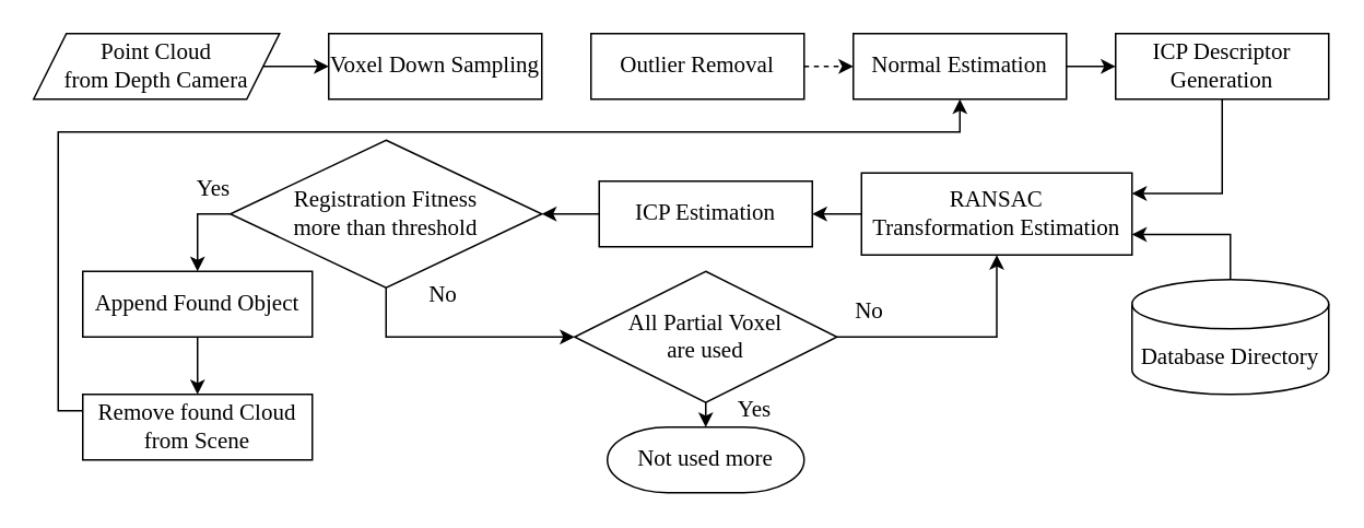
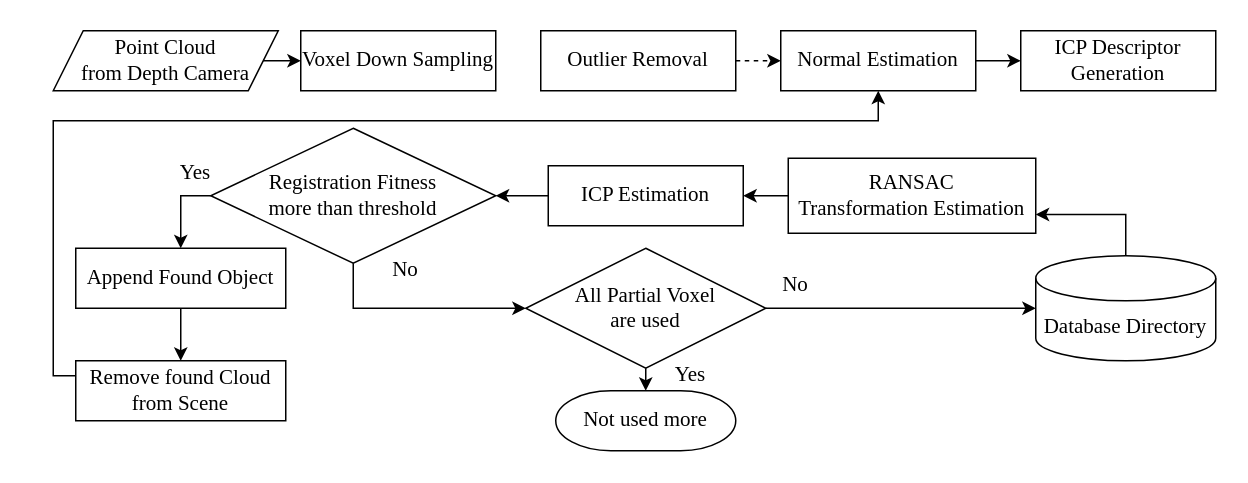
  <mxCell id="0" />
  <mxCell id="1" parent="0" />
  <mxCell id="2" style="edgeStyle=orthogonalEdgeStyle;rounded=0;orthogonalLoop=1;jettySize=auto;html=1;exitX=1;exitY=0.5;exitDx=0;exitDy=0;entryX=0;entryY=0.5;entryDx=0;entryDy=0;fontFamily=Times New Roman;fontSize=14;" edge="1" parent="1" source="3" target="4"><mxGeometry relative="1" as="geometry" /></mxCell>
- <mxCell id="3" value="Point Cloud&lt;br style=&quot;font-size: 14px;&quot;&gt;from Depth Camera" style="shape=parallelogram;perimeter=parallelogramPerimeter;whiteSpace=wrap;html=1;fixedSize=1;fontFamily=Times New Roman;fontSize=14;" vertex="1" parent="1"><mxGeometry x="20" y="20" width="150" height="40" as="geometry" /></mxCell>
+ <mxCell id="3" value="Point Cloud&lt;br style=&quot;font-size: 14px;&quot;&gt;from Depth Camera" style="shape=parallelogram;perimeter=parallelogramPerimeter;whiteSpace=wrap;html=1;fixedSize=1;fontFamily=Times New Roman;fontSize=14;" vertex="1" parent="1"><mxGeometry x="35" y="20" width="150" height="40" as="geometry" /></mxCell>
  <mxCell id="4" value="Voxel Down Sampling" style="rounded=0;whiteSpace=wrap;html=1;fontFamily=Times New Roman;fontSize=14;" vertex="1" parent="1"><mxGeometry x="200" y="20" width="130" height="40" as="geometry" /></mxCell>
  <mxCell id="5" style="edgeStyle=orthogonalEdgeStyle;rounded=0;orthogonalLoop=1;jettySize=auto;html=1;exitX=1;exitY=0.5;exitDx=0;exitDy=0;entryX=0;entryY=0.5;entryDx=0;entryDy=0;fontFamily=Times New Roman;fontSize=14;dashed=1;" edge="1" parent="1" source="6" target="8"><mxGeometry relative="1" as="geometry" /></mxCell>
  <mxCell id="6" value="Outlier Removal" style="rounded=0;whiteSpace=wrap;html=1;fontFamily=Times New Roman;fontSize=14;" vertex="1" parent="1"><mxGeometry x="360" y="20" width="130" height="40" as="geometry" /></mxCell>
  <mxCell id="7" style="edgeStyle=orthogonalEdgeStyle;rounded=0;orthogonalLoop=1;jettySize=auto;html=1;exitX=1;exitY=0.5;exitDx=0;exitDy=0;entryX=0;entryY=0.5;entryDx=0;entryDy=0;fontFamily=Times New Roman;fontSize=14;" edge="1" parent="1" source="8" target="10"><mxGeometry relative="1" as="geometry" /></mxCell>
  <mxCell id="8" value="Normal Estimation" style="rounded=0;whiteSpace=wrap;html=1;fontFamily=Times New Roman;fontSize=14;" vertex="1" parent="1"><mxGeometry x="520" y="20" width="130" height="40" as="geometry" /></mxCell>
- <mxCell id="9" style="edgeStyle=orthogonalEdgeStyle;rounded=0;orthogonalLoop=1;jettySize=auto;html=1;exitX=0.5;exitY=1;exitDx=0;exitDy=0;entryX=1;entryY=0.25;entryDx=0;entryDy=0;fontFamily=Times New Roman;fontSize=14;" edge="1" parent="1" source="10" target="12"><mxGeometry relative="1" as="geometry" /></mxCell>
  <mxCell id="10" value="ICP Descriptor Generation" style="rounded=0;whiteSpace=wrap;html=1;fontFamily=Times New Roman;fontSize=14;" vertex="1" parent="1"><mxGeometry x="680" y="20" width="130" height="40" as="geometry" /></mxCell>
  <mxCell id="11" style="edgeStyle=orthogonalEdgeStyle;rounded=0;orthogonalLoop=1;jettySize=auto;html=1;exitX=0;exitY=0.5;exitDx=0;exitDy=0;entryX=1;entryY=0.5;entryDx=0;entryDy=0;fontFamily=Times New Roman;fontSize=14;" edge="1" parent="1" source="12" target="16"><mxGeometry relative="1" as="geometry" /></mxCell>
  <mxCell id="12" value="RANSAC&lt;br style=&quot;font-size: 14px;&quot;&gt;Transformation Estimation" style="rounded=0;whiteSpace=wrap;html=1;fontFamily=Times New Roman;fontSize=14;" vertex="1" parent="1"><mxGeometry x="525" y="105" width="165" height="50" as="geometry" /></mxCell>
  <mxCell id="13" style="edgeStyle=orthogonalEdgeStyle;rounded=0;orthogonalLoop=1;jettySize=auto;html=1;exitX=0.5;exitY=0;exitDx=0;exitDy=0;exitPerimeter=0;entryX=1;entryY=0.75;entryDx=0;entryDy=0;fontFamily=Times New Roman;fontSize=14;" edge="1" parent="1" source="14" target="12"><mxGeometry relative="1" as="geometry" /></mxCell>
  <mxCell id="14" value="Database Directory" style="shape=cylinder3;whiteSpace=wrap;html=1;boundedLbl=1;backgroundOutline=1;size=15;fontFamily=Times New Roman;fontSize=14;" vertex="1" parent="1"><mxGeometry x="690" y="170" width="120" height="70" as="geometry" /></mxCell>
  <mxCell id="15" style="edgeStyle=orthogonalEdgeStyle;rounded=0;orthogonalLoop=1;jettySize=auto;html=1;exitX=0;exitY=0.5;exitDx=0;exitDy=0;entryX=1;entryY=0.5;entryDx=0;entryDy=0;fontFamily=Times New Roman;fontSize=14;" edge="1" parent="1" source="16" target="21"><mxGeometry relative="1" as="geometry" /></mxCell>
  <mxCell id="16" value="ICP Estimation" style="rounded=0;whiteSpace=wrap;html=1;fontFamily=Times New Roman;fontSize=14;" vertex="1" parent="1"><mxGeometry x="365" y="110" width="130" height="40" as="geometry" /></mxCell>
  <mxCell id="17" style="edgeStyle=orthogonalEdgeStyle;rounded=0;orthogonalLoop=1;jettySize=auto;html=1;exitX=0.5;exitY=1;exitDx=0;exitDy=0;entryX=0.5;entryY=0;entryDx=0;entryDy=0;fontFamily=Times New Roman;fontSize=14;" edge="1" parent="1" source="18" target="29"><mxGeometry relative="1" as="geometry" /></mxCell>
  <mxCell id="18" value="Append Found Object" style="rounded=0;whiteSpace=wrap;html=1;fontFamily=Times New Roman;fontSize=14;" vertex="1" parent="1"><mxGeometry x="50" y="165" width="140" height="40" as="geometry" /></mxCell>
  <mxCell id="19" style="edgeStyle=orthogonalEdgeStyle;rounded=0;orthogonalLoop=1;jettySize=auto;html=1;exitX=0.5;exitY=1;exitDx=0;exitDy=0;entryX=0;entryY=0.5;entryDx=0;entryDy=0;fontFamily=Times New Roman;fontSize=14;" edge="1" parent="1" source="21" target="24"><mxGeometry relative="1" as="geometry" /></mxCell>
  <mxCell id="20" style="edgeStyle=orthogonalEdgeStyle;rounded=0;orthogonalLoop=1;jettySize=auto;html=1;exitX=0;exitY=0.5;exitDx=0;exitDy=0;entryX=0.5;entryY=0;entryDx=0;entryDy=0;fontFamily=Times New Roman;fontSize=14;" edge="1" parent="1" source="21" target="18"><mxGeometry relative="1" as="geometry" /></mxCell>
  <mxCell id="21" value="Registration Fitness &lt;br style=&quot;font-size: 14px;&quot;&gt;more than threshold" style="rhombus;whiteSpace=wrap;html=1;fontFamily=Times New Roman;fontSize=14;" vertex="1" parent="1"><mxGeometry x="140" y="85" width="190" height="90" as="geometry" /></mxCell>
- <mxCell id="22" style="edgeStyle=orthogonalEdgeStyle;rounded=0;orthogonalLoop=1;jettySize=auto;html=1;exitX=1;exitY=0.5;exitDx=0;exitDy=0;fontFamily=Times New Roman;fontSize=14;" edge="1" parent="1" source="24" target="12"><mxGeometry relative="1" as="geometry" /></mxCell>
+ <mxCell id="22" style="edgeStyle=orthogonalEdgeStyle;rounded=0;orthogonalLoop=1;jettySize=auto;html=1;exitX=1;exitY=0.5;exitDx=0;exitDy=0;entryX=0;entryY=0.5;entryDx=0;entryDy=0;entryPerimeter=0;fontFamily=Times New Roman;fontSize=14;" edge="1" parent="1" source="24" target="14"><mxGeometry relative="1" as="geometry" /></mxCell>
  <mxCell id="23" style="edgeStyle=orthogonalEdgeStyle;rounded=0;orthogonalLoop=1;jettySize=auto;html=1;exitX=0.5;exitY=1;exitDx=0;exitDy=0;entryX=0.5;entryY=0;entryDx=0;entryDy=0;entryPerimeter=0;fontFamily=Times New Roman;fontSize=14;" edge="1" parent="1" source="24" target="27"><mxGeometry relative="1" as="geometry" /></mxCell>
  <mxCell id="24" value="All Partial Voxel&lt;br style=&quot;font-size: 14px;&quot;&gt;are used" style="rhombus;whiteSpace=wrap;html=1;fontFamily=Times New Roman;fontSize=14;" vertex="1" parent="1"><mxGeometry x="350" y="165" width="160" height="80" as="geometry" /></mxCell>
  <mxCell id="25" value="No" style="text;html=1;strokeColor=none;fillColor=none;align=center;verticalAlign=middle;whiteSpace=wrap;rounded=0;fontFamily=Times New Roman;fontSize=14;" vertex="1" parent="1"><mxGeometry x="510" y="180" width="40" height="20" as="geometry" /></mxCell>
  <mxCell id="26" value="No" style="text;html=1;strokeColor=none;fillColor=none;align=center;verticalAlign=middle;whiteSpace=wrap;rounded=0;fontFamily=Times New Roman;fontSize=14;" vertex="1" parent="1"><mxGeometry x="250" y="170" width="40" height="20" as="geometry" /></mxCell>
  <mxCell id="27" value="Not used more" style="strokeWidth=1;html=1;shape=mxgraph.flowchart.terminator;whiteSpace=wrap;fontFamily=Times New Roman;fontSize=14;" vertex="1" parent="1"><mxGeometry x="370" y="260" width="120" height="40" as="geometry" /></mxCell>
  <mxCell id="28" style="edgeStyle=orthogonalEdgeStyle;rounded=0;orthogonalLoop=1;jettySize=auto;html=1;exitX=0;exitY=0.5;exitDx=0;exitDy=0;entryX=0.5;entryY=1;entryDx=0;entryDy=0;fontFamily=Times New Roman;fontSize=14;" edge="1" parent="1" source="29" target="8"><mxGeometry relative="1" as="geometry"><Array as="points"><mxPoint x="60" y="250" /><mxPoint x="35" y="250" /><mxPoint x="35" y="80" /><mxPoint x="585" y="80" /></Array></mxGeometry></mxCell>
  <mxCell id="29" value="Remove found Cloud &lt;br style=&quot;font-size: 14px;&quot;&gt;from Scene" style="rounded=0;whiteSpace=wrap;html=1;fontFamily=Times New Roman;fontSize=14;" vertex="1" parent="1"><mxGeometry x="50" y="240" width="140" height="40" as="geometry" /></mxCell>
  <mxCell id="30" value="Yes" style="text;html=1;strokeColor=none;fillColor=none;align=center;verticalAlign=middle;whiteSpace=wrap;rounded=0;fontFamily=Times New Roman;fontSize=14;" vertex="1" parent="1"><mxGeometry x="110" y="105" width="40" height="20" as="geometry" /></mxCell>
  <mxCell id="31" value="Yes" style="text;html=1;strokeColor=none;fillColor=none;align=center;verticalAlign=middle;whiteSpace=wrap;rounded=0;fontFamily=Times New Roman;fontSize=14;" vertex="1" parent="1"><mxGeometry x="440" y="240" width="40" height="20" as="geometry" /></mxCell>
